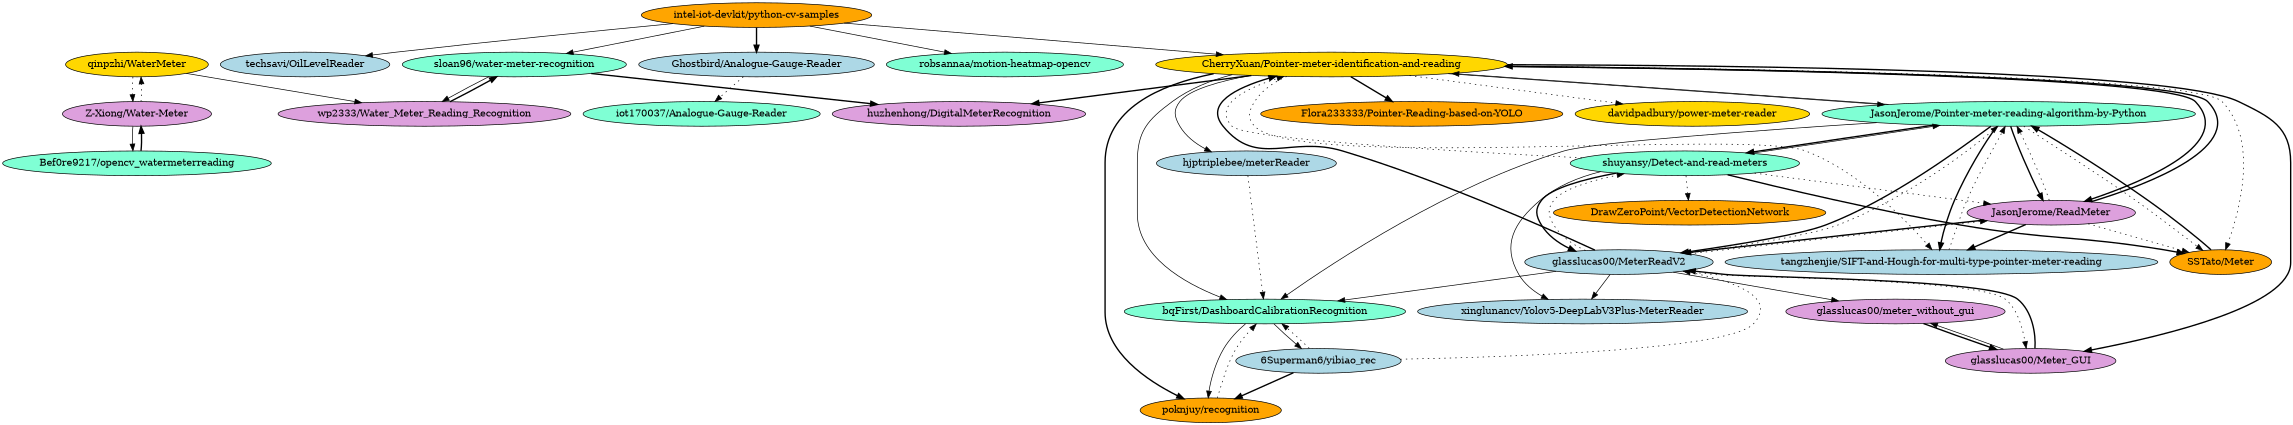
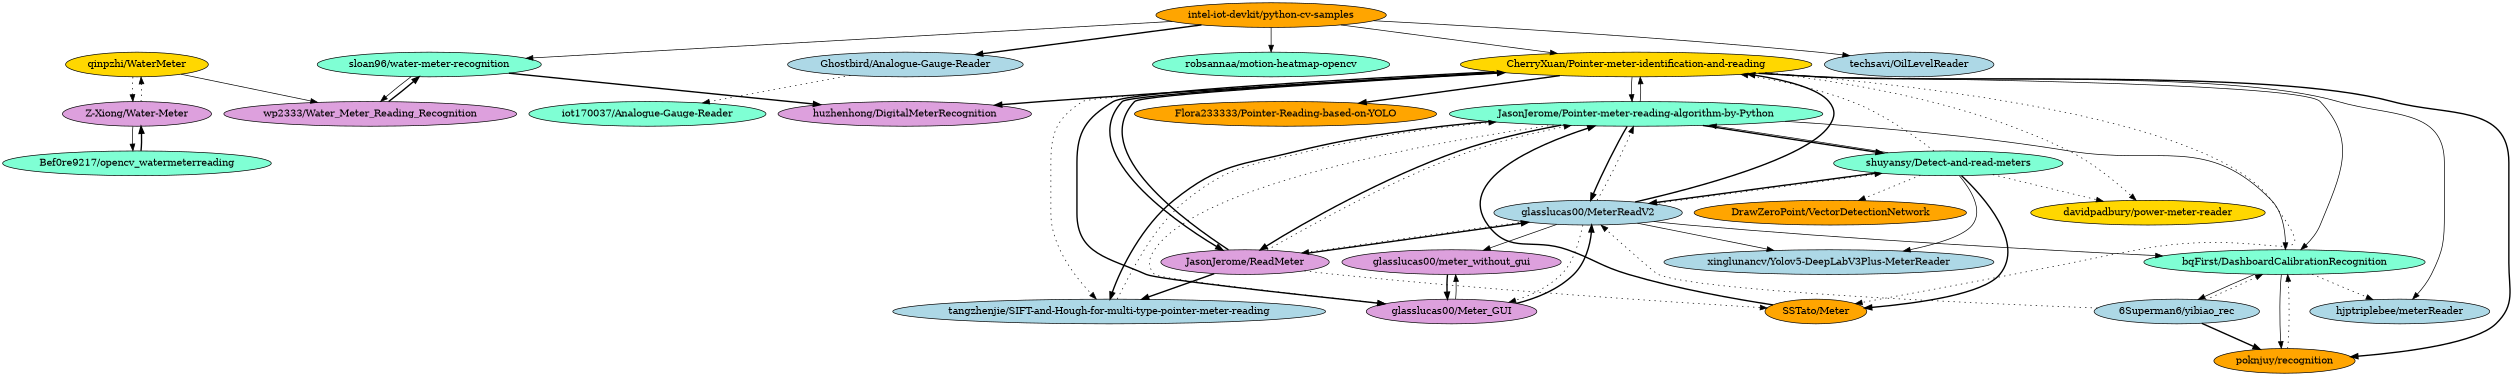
  digraph {
    node [fillcolor=lightblue style=filled]
    edge [style=bold]
    "intel-iot-devkit/python-cv-samples" [fillcolor=orange l="1.967,45.683"]
    "CherryXuan/Pointer-meter-identification-and-reading" [fillcolor=gold l="2.021,45.701"]
    "techsavi/OilLevelReader" [l="1.943,45.673"]
    "Ghostbird/Analogue-Gauge-Reader" [l="1.958,45.661"]
    "robsannaa/motion-heatmap-opencv" [fillcolor=aquamarine l="1.934,45.692"]
    "sloan96/water-meter-recognition" [fillcolor=aquamarine l="2.056,45.657"]
    "JasonJerome/Pointer-meter-reading-algorithm-by-Python" [fillcolor=aquamarine l="2.019,45.714"]
    "tangzhenjie/SIFT-and-Hough-for-multi-type-pointer-meter-reading" [l="1.998,45.704"]
    n9 [fillcolor=plum l="2.006,45.711" label="JasonJerome/ReadMeter"]
    "bqFirst/DashboardCalibrationRecognition" [fillcolor=aquamarine l="2.043,45.719"]
    "poknjuy/recognition" [fillcolor=orange l="2.039,45.728"]
    "huzhenhong/DigitalMeterRecognition" [fillcolor=plum l="2.043,45.672"]
    "SSTato/Meter" [fillcolor=orange l="2.004,45.721"]
    "glasslucas00/Meter_GUI" [fillcolor=plum l="2.043,45.695"]
    "hjptriplebee/meterReader" [l="2.055,45.707"]
    "Flora233333/Pointer-Reading-based-on-YOLO" [fillcolor=orange l="2.022,45.683"]
    "davidpadbury/power-meter-reader" [fillcolor=gold l="2.006,45.686"]
    n18 [fillcolor=aquamarine l="1.948,45.648" label="iot170037/Analogue-Gauge-Reader"]
    "glasslucas00/MeterReadV2" [l="2.035,45.71"]
    "shuyansy/Detect-and-read-meters" [fillcolor=aquamarine l="2.023,45.725"]
    "6Superman6/yibiao_rec" [l="2.053,45.737"]
    "glasslucas00/meter_without_gui" [fillcolor=plum l="2.06,45.696"]
    "xinglunancv/Yolov5-DeepLabV3Plus-MeterReader" [l="2.057,45.723"]
    "qinpzhi/WaterMeter" [fillcolor=gold l="2.083,45.63"]
    "Z-Xiong/Water-Meter" [fillcolor=plum l="2.096,45.619"]
    "wp2333/Water_Meter_Reading_Recognition" [fillcolor=plum l="2.069,45.645"]
    "Bef0re9217/opencv_watermeterreading" [fillcolor=aquamarine l="2.106,45.609"]
    "DrawZeroPoint/VectorDetectionNetwork" [fillcolor=orange l="2.016,45.745"]
    "intel-iot-devkit/python-cv-samples" -> "CherryXuan/Pointer-meter-identification-and-reading" [style=solid]
    "intel-iot-devkit/python-cv-samples" -> "techsavi/OilLevelReader" [style=solid]
    "intel-iot-devkit/python-cv-samples" -> "Ghostbird/Analogue-Gauge-Reader"
    "intel-iot-devkit/python-cv-samples" -> "robsannaa/motion-heatmap-opencv" [style=solid]
    "intel-iot-devkit/python-cv-samples" -> "sloan96/water-meter-recognition" [style=solid]
    "CherryXuan/Pointer-meter-identification-and-reading" -> "JasonJerome/Pointer-meter-reading-algorithm-by-Python" [style=solid]
    "CherryXuan/Pointer-meter-identification-and-reading" -> "tangzhenjie/SIFT-and-Hough-for-multi-type-pointer-meter-reading" [style=dotted]
    "CherryXuan/Pointer-meter-identification-and-reading" -> n9
    "CherryXuan/Pointer-meter-identification-and-reading" -> "bqFirst/DashboardCalibrationRecognition" [style=solid]
    "CherryXuan/Pointer-meter-identification-and-reading" -> "poknjuy/recognition"
    "CherryXuan/Pointer-meter-identification-and-reading" -> "huzhenhong/DigitalMeterRecognition"
    "CherryXuan/Pointer-meter-identification-and-reading" -> "SSTato/Meter" [style=dotted]
    "CherryXuan/Pointer-meter-identification-and-reading" -> "glasslucas00/Meter_GUI"
    "CherryXuan/Pointer-meter-identification-and-reading" -> "hjptriplebee/meterReader" [style=solid]
    "CherryXuan/Pointer-meter-identification-and-reading" -> "Flora233333/Pointer-Reading-based-on-YOLO"
    "CherryXuan/Pointer-meter-identification-and-reading" -> "davidpadbury/power-meter-reader" [style=dotted]
    "Ghostbird/Analogue-Gauge-Reader" -> n18 [style=dotted]
    "sloan96/water-meter-recognition" -> "huzhenhong/DigitalMeterRecognition"
    "sloan96/water-meter-recognition" -> "wp2333/Water_Meter_Reading_Recognition" [style=solid]
    "JasonJerome/Pointer-meter-reading-algorithm-by-Python" -> "CherryXuan/Pointer-meter-identification-and-reading" [style=solid]
    "JasonJerome/Pointer-meter-reading-algorithm-by-Python" -> "tangzhenjie/SIFT-and-Hough-for-multi-type-pointer-meter-reading"
    "JasonJerome/Pointer-meter-reading-algorithm-by-Python" -> n9
    "JasonJerome/Pointer-meter-reading-algorithm-by-Python" -> "bqFirst/DashboardCalibrationRecognition" [style=solid]
-   "JasonJerome/Pointer-meter-reading-algorithm-by-Python" -> "SSTato/Meter" [style=dotted]
+   "JasonJerome/Pointer-meter-reading-algorithm-by-Python" -> "glasslucas00/Meter_GUI" [style=dotted]
    "JasonJerome/Pointer-meter-reading-algorithm-by-Python" -> "glasslucas00/MeterReadV2"
    "JasonJerome/Pointer-meter-reading-algorithm-by-Python" -> "shuyansy/Detect-and-read-meters"
    "tangzhenjie/SIFT-and-Hough-for-multi-type-pointer-meter-reading" -> "JasonJerome/Pointer-meter-reading-algorithm-by-Python" [style=dotted]
    n9 -> "CherryXuan/Pointer-meter-identification-and-reading"
    n9 -> "JasonJerome/Pointer-meter-reading-algorithm-by-Python" [style=dotted]
    n9 -> "tangzhenjie/SIFT-and-Hough-for-multi-type-pointer-meter-reading"
    n9 -> "SSTato/Meter" [style=dotted]
    n9 -> "glasslucas00/MeterReadV2"
    "bqFirst/DashboardCalibrationRecognition" -> "poknjuy/recognition" [style=solid]
    "bqFirst/DashboardCalibrationRecognition" -> "6Superman6/yibiao_rec" [style=solid]
    "poknjuy/recognition" -> "bqFirst/DashboardCalibrationRecognition" [style=dotted]
    "SSTato/Meter" -> "JasonJerome/Pointer-meter-reading-algorithm-by-Python"
    "glasslucas00/Meter_GUI" -> "glasslucas00/MeterReadV2"
    "glasslucas00/Meter_GUI" -> "glasslucas00/meter_without_gui" [style=solid]
-   "hjptriplebee/meterReader" -> "bqFirst/DashboardCalibrationRecognition" [style=dotted]
+   "bqFirst/DashboardCalibrationRecognition" -> "hjptriplebee/meterReader" [style=dotted]
    "glasslucas00/MeterReadV2" -> "CherryXuan/Pointer-meter-identification-and-reading"
    "glasslucas00/MeterReadV2" -> "JasonJerome/Pointer-meter-reading-algorithm-by-Python" [style=dotted]
    "glasslucas00/MeterReadV2" -> n9 [style=dotted]
    "glasslucas00/MeterReadV2" -> "bqFirst/DashboardCalibrationRecognition" [style=solid]
    "glasslucas00/MeterReadV2" -> "glasslucas00/Meter_GUI" [style=dotted]
    "glasslucas00/MeterReadV2" -> "shuyansy/Detect-and-read-meters" [style=dotted]
    "glasslucas00/MeterReadV2" -> "glasslucas00/meter_without_gui" [style=solid]
    "glasslucas00/MeterReadV2" -> "xinglunancv/Yolov5-DeepLabV3Plus-MeterReader" [style=solid]
    "shuyansy/Detect-and-read-meters" -> "CherryXuan/Pointer-meter-identification-and-reading" [style=dotted]
    "shuyansy/Detect-and-read-meters" -> "JasonJerome/Pointer-meter-reading-algorithm-by-Python" [style=solid]
-   "shuyansy/Detect-and-read-meters" -> n9 [style=dotted]
+   "shuyansy/Detect-and-read-meters" -> "davidpadbury/power-meter-reader" [style=dotted]
    "shuyansy/Detect-and-read-meters" -> "SSTato/Meter"
    "shuyansy/Detect-and-read-meters" -> "glasslucas00/MeterReadV2"
    "shuyansy/Detect-and-read-meters" -> "xinglunancv/Yolov5-DeepLabV3Plus-MeterReader" [style=solid]
    "shuyansy/Detect-and-read-meters" -> "DrawZeroPoint/VectorDetectionNetwork" [style=dotted]
    "6Superman6/yibiao_rec" -> "bqFirst/DashboardCalibrationRecognition" [style=dotted]
    "6Superman6/yibiao_rec" -> "poknjuy/recognition"
    "6Superman6/yibiao_rec" -> "glasslucas00/MeterReadV2" [style=dotted]
    "glasslucas00/meter_without_gui" -> "glasslucas00/Meter_GUI"
    "qinpzhi/WaterMeter" -> "Z-Xiong/Water-Meter" [style=dotted]
    "qinpzhi/WaterMeter" -> "wp2333/Water_Meter_Reading_Recognition" [style=solid]
    "Z-Xiong/Water-Meter" -> "qinpzhi/WaterMeter" [style=dotted]
    "Z-Xiong/Water-Meter" -> "Bef0re9217/opencv_watermeterreading" [style=solid]
    "wp2333/Water_Meter_Reading_Recognition" -> "sloan96/water-meter-recognition"
    "Bef0re9217/opencv_watermeterreading" -> "Z-Xiong/Water-Meter"
  }
